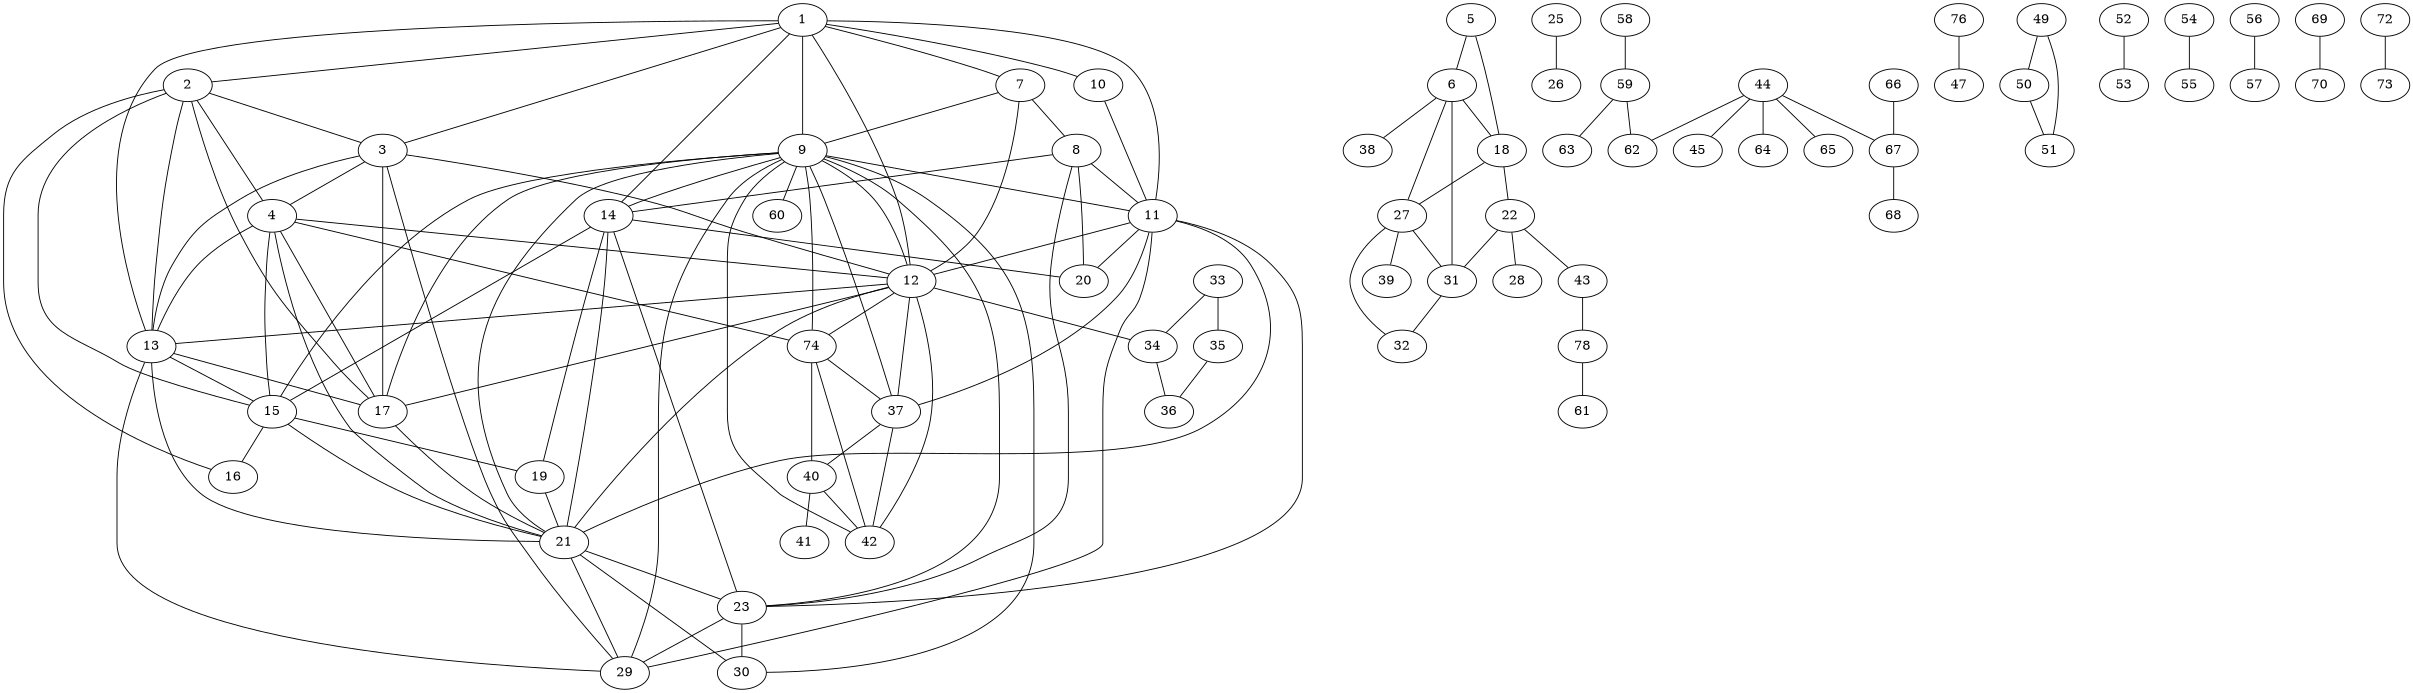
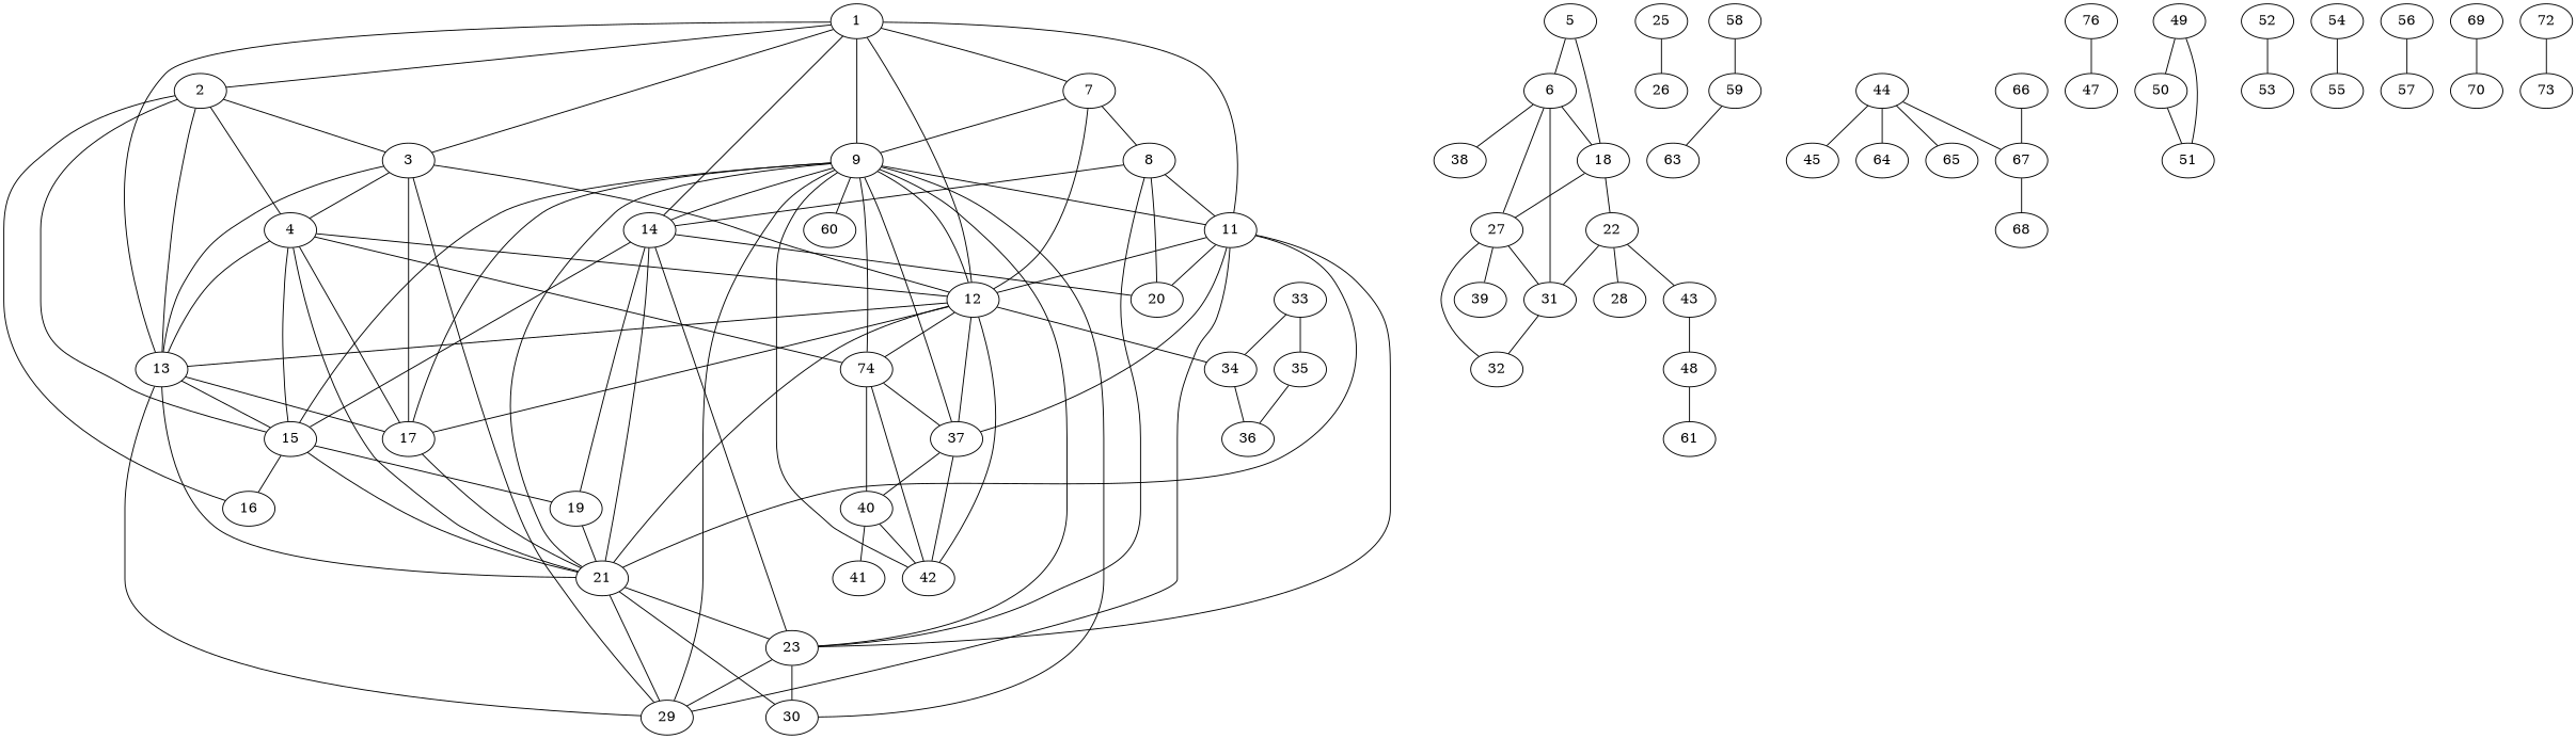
  graph {
    1
    2
    3
    7
    9
-   10
    11
    12
    13
    14
    4
    15
    16
    17
    29
    8
    21
    23
    n19 [label=74]
    30
    37
    42
    60
    20
    34
    19
    40
    5
    6
    18
    27
    31
    38
    22
    32
    39
    36
    28
    43
-   48 [label=78]
+   48
    41
    25
    26
    33
    35
    61
    44
    45
-   62
    64
    65
    67
    68
    n54 [label=76]
    47
    49
    50
    51
    52
    53
    54
    55
    56
    57
    58
    59
    63
    66
    69
    70
    72
    73
    1 -- 2
    1 -- 3
    1 -- 7
    1 -- 9
-   1 -- 10
    1 -- 11
    1 -- 12
    1 -- 13
    1 -- 14
    2 -- 3
    2 -- 13
    2 -- 4
    2 -- 15
    2 -- 16
-   2 -- 17
    3 -- 12
    3 -- 13
    3 -- 4
    3 -- 17
    3 -- 29
    7 -- 9
    7 -- 12
    7 -- 8
    9 -- 11
    9 -- 12
    9 -- 14
    9 -- 15
    9 -- 17
    9 -- 29
    9 -- 21
    9 -- 23
    9 -- n19
    9 -- 30
    9 -- 37
    9 -- 42
    9 -- 60
-   10 -- 11
    11 -- 12
    11 -- 29
    11 -- 21
    11 -- 23
    11 -- 37
    11 -- 20
    12 -- 13
    12 -- 17
    12 -- 21
    12 -- n19
    12 -- 37
    12 -- 42
    12 -- 34
    13 -- 15
    13 -- 17
    13 -- 29
    13 -- 21
    14 -- 15
    14 -- 21
    14 -- 23
    14 -- 20
    14 -- 19
    4 -- 12
    4 -- 13
    4 -- 15
    4 -- 17
    4 -- 21
    4 -- n19
    15 -- 16
    15 -- 21
    15 -- 19
    17 -- 21
    8 -- 11
    8 -- 14
    8 -- 23
    8 -- 20
    21 -- 29
    21 -- 23
    21 -- 30
    23 -- 29
    23 -- 30
    n19 -- 37
    n19 -- 42
    n19 -- 40
    37 -- 42
    37 -- 40
    34 -- 36
    19 -- 21
    40 -- 42
    40 -- 41
    5 -- 6
    5 -- 18
    6 -- 18
    6 -- 27
    6 -- 31
    6 -- 38
    18 -- 27
    18 -- 22
    27 -- 31
    27 -- 32
    27 -- 39
    31 -- 32
    22 -- 31
    22 -- 28
    22 -- 43
    43 -- 48
    48 -- 61
    25 -- 26
    33 -- 34
    33 -- 35
    35 -- 36
    44 -- 45
-   44 -- 62
    44 -- 64
    44 -- 65
    44 -- 67
    67 -- 68
    n54 -- 47
    49 -- 50
    49 -- 51
    50 -- 51
    52 -- 53
    54 -- 55
    56 -- 57
    58 -- 59
-   59 -- 62
    59 -- 63
    66 -- 67
    69 -- 70
    72 -- 73
  }
